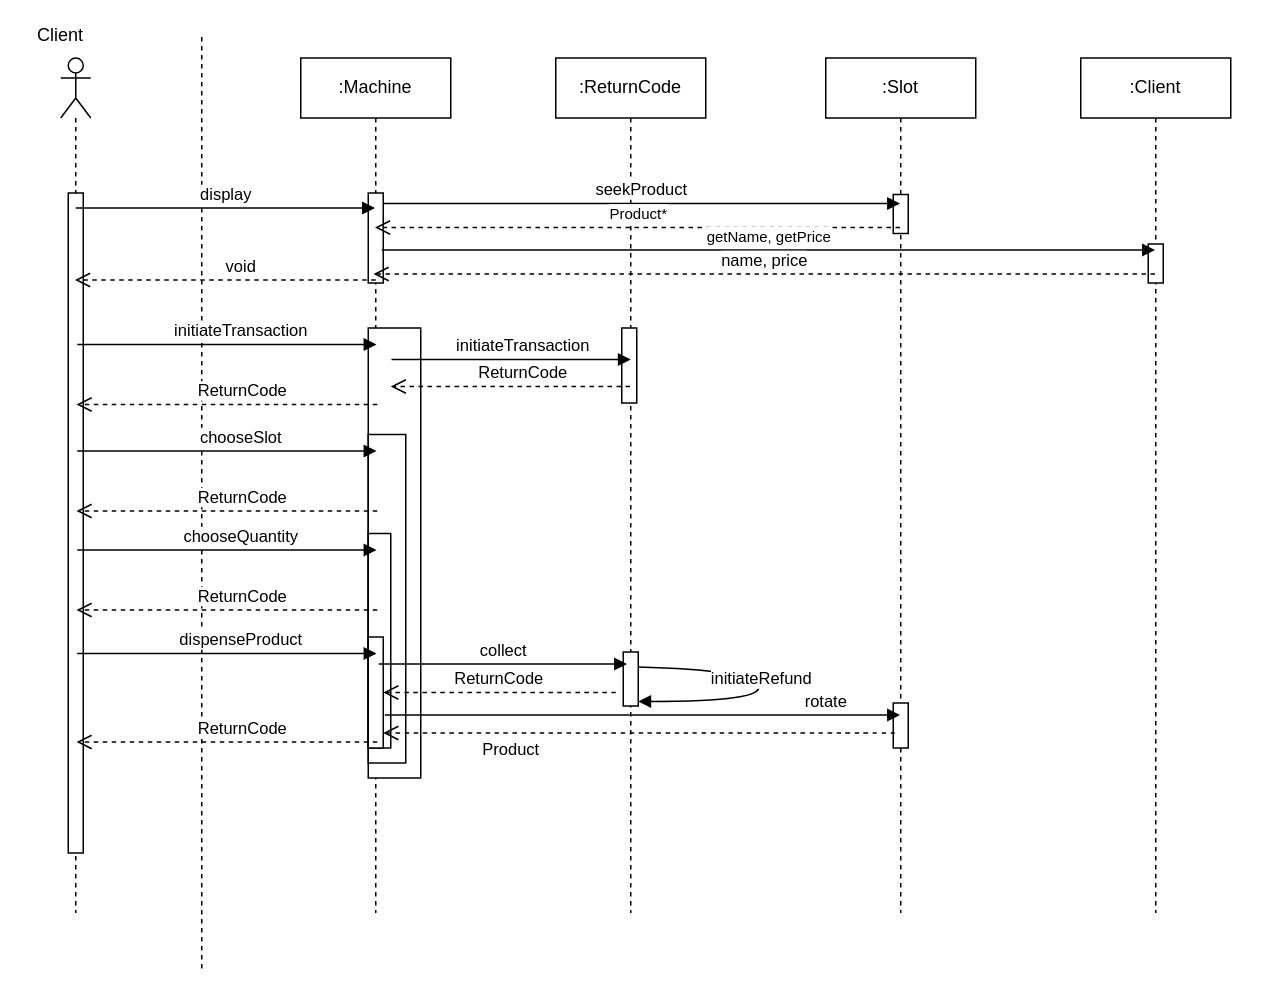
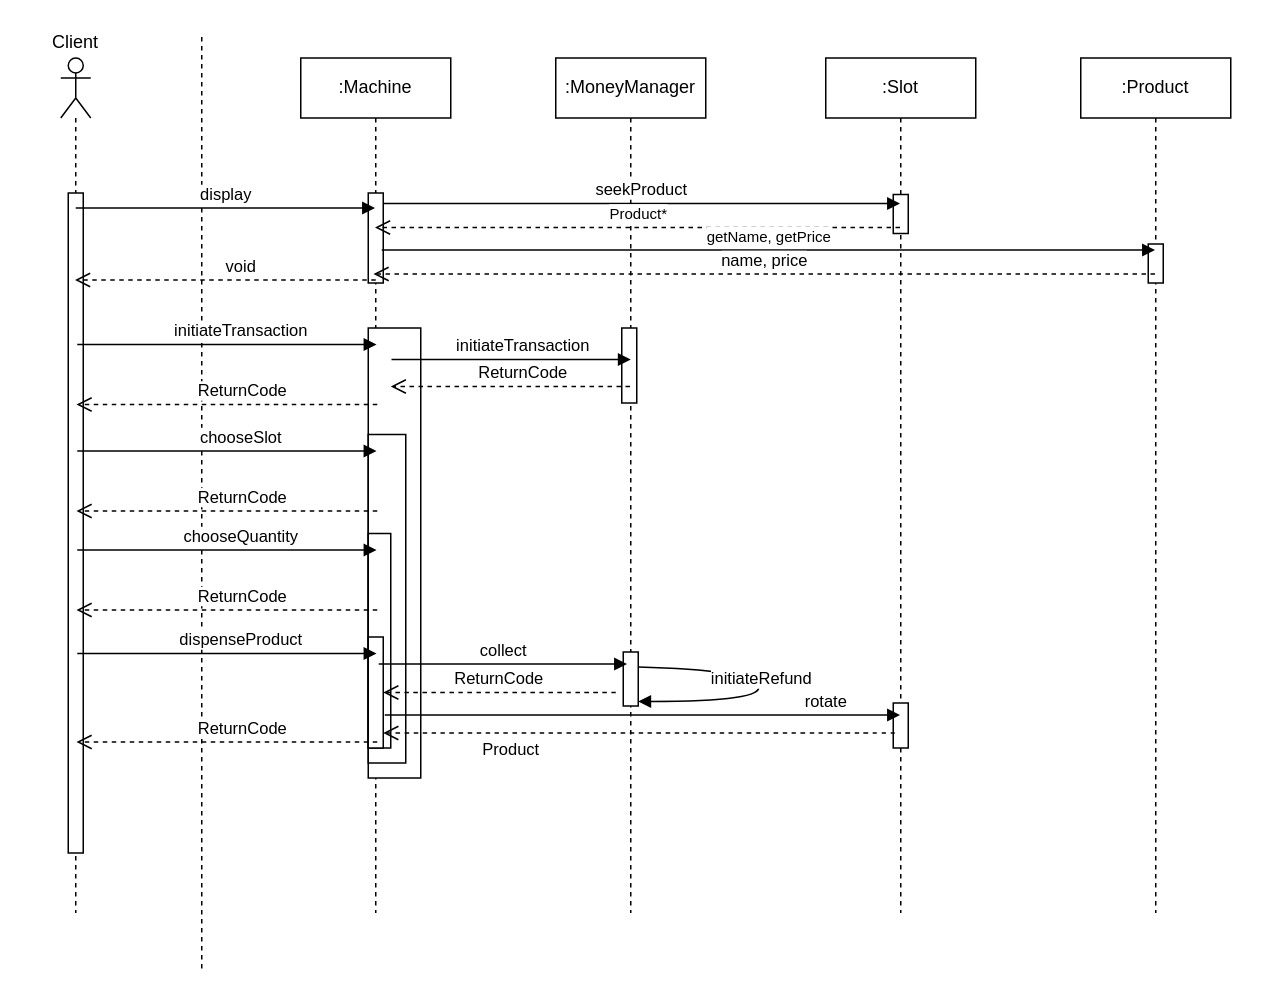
  <mxCell id="0" />
  <mxCell id="1" parent="0" />
  <mxCell id="2" value="" style="shape=umlLifeline;participant=umlActor;perimeter=lifelinePerimeter;whiteSpace=wrap;html=1;container=1;collapsible=0;recursiveResize=0;verticalAlign=top;spacingTop=36;outlineConnect=0;" vertex="1" parent="1"><mxGeometry x="40" y="38" width="20" height="570" as="geometry" /></mxCell>
  <mxCell id="3" value="" style="html=1;points=[];perimeter=orthogonalPerimeter;" vertex="1" parent="2"><mxGeometry x="5" y="90" width="10" height="440" as="geometry" /></mxCell>
  <mxCell id="4" value=":Machine" style="shape=umlLifeline;perimeter=lifelinePerimeter;whiteSpace=wrap;html=1;container=1;collapsible=0;recursiveResize=0;outlineConnect=0;" vertex="1" parent="1"><mxGeometry x="200" y="38" width="100" height="570" as="geometry" /></mxCell>
  <mxCell id="5" value="" style="html=1;points=[];perimeter=orthogonalPerimeter;" vertex="1" parent="4"><mxGeometry x="45" y="90" width="10" height="60" as="geometry" /></mxCell>
  <mxCell id="6" value="" style="html=1;points=[];perimeter=orthogonalPerimeter;" vertex="1" parent="4"><mxGeometry x="45" y="180" width="35" height="300" as="geometry" /></mxCell>
- <mxCell id="7" value=":ReturnCode" style="shape=umlLifeline;perimeter=lifelinePerimeter;whiteSpace=wrap;html=1;container=1;collapsible=0;recursiveResize=0;outlineConnect=0;" vertex="1" parent="1"><mxGeometry x="370" y="38" width="100" height="570" as="geometry" /></mxCell>
+ <mxCell id="7" value=":MoneyManager" style="shape=umlLifeline;perimeter=lifelinePerimeter;whiteSpace=wrap;html=1;container=1;collapsible=0;recursiveResize=0;outlineConnect=0;" vertex="1" parent="1"><mxGeometry x="370" y="38" width="100" height="570" as="geometry" /></mxCell>
  <mxCell id="8" value="" style="html=1;points=[];perimeter=orthogonalPerimeter;" vertex="1" parent="7"><mxGeometry x="44" y="180" width="10" height="50" as="geometry" /></mxCell>
  <mxCell id="9" value="initiateTransaction" style="html=1;verticalAlign=bottom;endArrow=block;rounded=0;" edge="1" parent="7"><mxGeometry x="0.093" width="80" relative="1" as="geometry"><mxPoint x="-109.5" y="201" as="sourcePoint" /><mxPoint x="50" y="201" as="targetPoint" /><mxPoint as="offset" /></mxGeometry></mxCell>
  <mxCell id="10" value="ReturnCode" style="html=1;verticalAlign=bottom;endArrow=open;dashed=1;endSize=8;rounded=0;" edge="1" parent="7" source="7"><mxGeometry x="-0.102" relative="1" as="geometry"><mxPoint x="40" y="219" as="sourcePoint" /><mxPoint x="-110" y="219" as="targetPoint" /><mxPoint as="offset" /></mxGeometry></mxCell>
  <mxCell id="11" value="" style="html=1;points=[];perimeter=orthogonalPerimeter;fontSize=10;" vertex="1" parent="7"><mxGeometry x="45" y="396" width="10" height="36" as="geometry" /></mxCell>
  <mxCell id="12" value="&lt;font style=&quot;font-size: 11px&quot;&gt;initiateRefund&lt;/font&gt;" style="html=1;verticalAlign=bottom;endArrow=block;fontSize=10;exitX=1;exitY=0.28;exitDx=0;exitDy=0;exitPerimeter=0;curved=1;" edge="1" parent="7" source="11" target="11"><mxGeometry width="80" relative="1" as="geometry"><mxPoint y="320" as="sourcePoint" /><mxPoint x="120" y="408" as="targetPoint" /><Array as="points"><mxPoint x="130" y="408" /><mxPoint x="140" y="429" /></Array><mxPoint as="offset" /></mxGeometry></mxCell>
  <mxCell id="13" value=":Slot" style="shape=umlLifeline;perimeter=lifelinePerimeter;whiteSpace=wrap;html=1;container=1;collapsible=0;recursiveResize=0;outlineConnect=0;" vertex="1" parent="1"><mxGeometry x="550" y="38" width="100" height="570" as="geometry" /></mxCell>
  <mxCell id="14" value="" style="html=1;points=[];perimeter=orthogonalPerimeter;" vertex="1" parent="13"><mxGeometry x="45" y="91" width="10" height="26" as="geometry" /></mxCell>
  <mxCell id="15" value="" style="html=1;points=[];perimeter=orthogonalPerimeter;fontSize=11;" vertex="1" parent="13"><mxGeometry x="45" y="430" width="10" height="30" as="geometry" /></mxCell>
- <mxCell id="16" value=":Client" style="shape=umlLifeline;perimeter=lifelinePerimeter;whiteSpace=wrap;html=1;container=1;collapsible=0;recursiveResize=0;outlineConnect=0;" vertex="1" parent="1"><mxGeometry x="720" y="38" width="100" height="570" as="geometry" /></mxCell>
+ <mxCell id="16" value=":Product" style="shape=umlLifeline;perimeter=lifelinePerimeter;whiteSpace=wrap;html=1;container=1;collapsible=0;recursiveResize=0;outlineConnect=0;" vertex="1" parent="1"><mxGeometry x="720" y="38" width="100" height="570" as="geometry" /></mxCell>
  <mxCell id="17" value="" style="html=1;points=[];perimeter=orthogonalPerimeter;" vertex="1" parent="16"><mxGeometry x="45" y="124" width="10" height="26" as="geometry" /></mxCell>
  <mxCell id="18" value="" style="endArrow=none;dashed=1;html=1;rounded=0;" edge="1" parent="1"><mxGeometry width="50" height="50" relative="1" as="geometry"><mxPoint x="134" y="645" as="sourcePoint" /><mxPoint x="134" y="24" as="targetPoint" /></mxGeometry></mxCell>
- <mxCell id="19" value="Client" style="text;html=1;strokeColor=none;fillColor=none;align=center;verticalAlign=middle;whiteSpace=wrap;rounded=0;" vertex="1" parent="1"><mxGeometry x="10" y="15" width="60" height="16" as="geometry" /></mxCell>
+ <mxCell id="19" value="Client" style="text;html=1;strokeColor=none;fillColor=none;align=center;verticalAlign=middle;whiteSpace=wrap;rounded=0;" vertex="1" parent="1"><mxGeometry x="20" y="20" width="60" height="16" as="geometry" /></mxCell>
  <mxCell id="20" value="display" style="html=1;verticalAlign=bottom;endArrow=block;rounded=0;" edge="1" parent="1" target="4"><mxGeometry width="80" relative="1" as="geometry"><mxPoint x="50" y="138" as="sourcePoint" /><mxPoint x="130" y="138" as="targetPoint" /></mxGeometry></mxCell>
  <mxCell id="21" value="void" style="html=1;verticalAlign=bottom;endArrow=open;dashed=1;endSize=8;rounded=0;" edge="1" parent="1"><mxGeometry x="-0.102" relative="1" as="geometry"><mxPoint x="250" y="186" as="sourcePoint" /><mxPoint x="49.5" y="186" as="targetPoint" /><mxPoint as="offset" /></mxGeometry></mxCell>
  <mxCell id="22" value="initiateTransaction" style="html=1;verticalAlign=bottom;endArrow=block;rounded=0;" edge="1" parent="1"><mxGeometry x="0.093" width="80" relative="1" as="geometry"><mxPoint x="51" y="229" as="sourcePoint" /><mxPoint x="250.5" y="229" as="targetPoint" /><mxPoint as="offset" /></mxGeometry></mxCell>
  <mxCell id="23" value="ReturnCode" style="html=1;verticalAlign=bottom;endArrow=open;dashed=1;endSize=8;rounded=0;" edge="1" parent="1"><mxGeometry x="-0.102" relative="1" as="geometry"><mxPoint x="251" y="269" as="sourcePoint" /><mxPoint x="50.5" y="269" as="targetPoint" /><mxPoint as="offset" /></mxGeometry></mxCell>
  <mxCell id="24" value="" style="html=1;points=[];perimeter=orthogonalPerimeter;" vertex="1" parent="1"><mxGeometry x="245" y="289" width="25" height="219" as="geometry" /></mxCell>
  <mxCell id="25" value="chooseSlot" style="html=1;verticalAlign=bottom;endArrow=block;rounded=0;" edge="1" parent="1"><mxGeometry x="0.093" width="80" relative="1" as="geometry"><mxPoint x="51" y="300" as="sourcePoint" /><mxPoint x="250.5" y="300" as="targetPoint" /><mxPoint as="offset" /></mxGeometry></mxCell>
  <mxCell id="26" value="ReturnCode" style="html=1;verticalAlign=bottom;endArrow=open;dashed=1;endSize=8;rounded=0;" edge="1" parent="1"><mxGeometry x="-0.102" relative="1" as="geometry"><mxPoint x="251" y="340" as="sourcePoint" /><mxPoint x="50.5" y="340" as="targetPoint" /><mxPoint as="offset" /></mxGeometry></mxCell>
  <mxCell id="27" value="" style="html=1;points=[];perimeter=orthogonalPerimeter;" vertex="1" parent="1"><mxGeometry x="245" y="355" width="15" height="143" as="geometry" /></mxCell>
  <mxCell id="28" value="chooseQuantity" style="html=1;verticalAlign=bottom;endArrow=block;rounded=0;" edge="1" parent="1"><mxGeometry x="0.093" width="80" relative="1" as="geometry"><mxPoint x="51" y="366" as="sourcePoint" /><mxPoint x="250.5" y="366" as="targetPoint" /><mxPoint as="offset" /></mxGeometry></mxCell>
  <mxCell id="29" value="ReturnCode" style="html=1;verticalAlign=bottom;endArrow=open;dashed=1;endSize=8;rounded=0;" edge="1" parent="1"><mxGeometry x="-0.102" relative="1" as="geometry"><mxPoint x="251" y="406" as="sourcePoint" /><mxPoint x="50.5" y="406" as="targetPoint" /><mxPoint as="offset" /></mxGeometry></mxCell>
  <mxCell id="30" value="" style="html=1;points=[];perimeter=orthogonalPerimeter;" vertex="1" parent="1"><mxGeometry x="245" y="424" width="10" height="74" as="geometry" /></mxCell>
  <mxCell id="31" value="dispenseProduct" style="html=1;verticalAlign=bottom;endArrow=block;rounded=0;" edge="1" parent="1"><mxGeometry x="0.093" width="80" relative="1" as="geometry"><mxPoint x="51" y="435" as="sourcePoint" /><mxPoint x="250.5" y="435" as="targetPoint" /><mxPoint as="offset" /></mxGeometry></mxCell>
  <mxCell id="32" value="ReturnCode" style="html=1;verticalAlign=bottom;endArrow=open;dashed=1;endSize=8;rounded=0;" edge="1" parent="1"><mxGeometry x="-0.102" relative="1" as="geometry"><mxPoint x="251" y="494" as="sourcePoint" /><mxPoint x="50.5" y="494" as="targetPoint" /><mxPoint as="offset" /></mxGeometry></mxCell>
  <mxCell id="33" value="seekProduct" style="html=1;verticalAlign=bottom;endArrow=block;rounded=0;" edge="1" parent="1"><mxGeometry width="80" relative="1" as="geometry"><mxPoint x="255" y="135" as="sourcePoint" /><mxPoint x="599.5" y="135" as="targetPoint" /></mxGeometry></mxCell>
  <mxCell id="34" value="&lt;font style=&quot;font-size: 10px&quot;&gt;Product*&lt;/font&gt;" style="html=1;verticalAlign=bottom;endArrow=open;dashed=1;endSize=8;rounded=0;" edge="1" parent="1"><mxGeometry relative="1" as="geometry"><mxPoint x="599.5" y="151" as="sourcePoint" /><mxPoint x="249.5" y="151" as="targetPoint" /></mxGeometry></mxCell>
  <mxCell id="35" value="&lt;font style=&quot;font-size: 10px&quot;&gt;getName, getPrice&lt;/font&gt;" style="html=1;verticalAlign=bottom;endArrow=block;rounded=0;" edge="1" parent="1"><mxGeometry width="80" relative="1" as="geometry"><mxPoint x="254" y="166" as="sourcePoint" /><mxPoint x="769.5" y="166" as="targetPoint" /></mxGeometry></mxCell>
  <mxCell id="36" value="name, price" style="html=1;verticalAlign=bottom;endArrow=open;dashed=1;endSize=8;rounded=0;" edge="1" parent="1" source="16"><mxGeometry relative="1" as="geometry"><mxPoint x="598.5" y="182" as="sourcePoint" /><mxPoint x="248.5" y="182" as="targetPoint" /></mxGeometry></mxCell>
  <mxCell id="37" value="&lt;font style=&quot;font-size: 11px&quot;&gt;collect&lt;/font&gt;" style="html=1;verticalAlign=bottom;endArrow=block;rounded=0;fontSize=10;exitX=0.9;exitY=0.243;exitDx=0;exitDy=0;exitPerimeter=0;" edge="1" parent="1"><mxGeometry width="80" relative="1" as="geometry"><mxPoint x="252" y="441.982" as="sourcePoint" /><mxPoint x="417.5" y="441.982" as="targetPoint" /></mxGeometry></mxCell>
  <mxCell id="38" value="ReturnCode" style="html=1;verticalAlign=bottom;endArrow=open;dashed=1;endSize=8;fontSize=11;curved=1;" edge="1" parent="1" target="30"><mxGeometry relative="1" as="geometry"><mxPoint x="410" y="461" as="sourcePoint" /><mxPoint x="370" y="358" as="targetPoint" /></mxGeometry></mxCell>
  <mxCell id="39" value="rotate" style="html=1;verticalAlign=bottom;endArrow=block;fontSize=11;curved=1;exitX=1.1;exitY=0.703;exitDx=0;exitDy=0;exitPerimeter=0;" edge="1" parent="1" source="30" target="13"><mxGeometry x="0.712" width="80" relative="1" as="geometry"><mxPoint x="370" y="358" as="sourcePoint" /><mxPoint x="450" y="358" as="targetPoint" /><mxPoint as="offset" /></mxGeometry></mxCell>
  <mxCell id="40" value="Product" style="html=1;verticalAlign=bottom;endArrow=open;dashed=1;endSize=8;fontSize=11;curved=1;exitX=0.1;exitY=0.667;exitDx=0;exitDy=0;exitPerimeter=0;" edge="1" parent="1" source="15" target="30"><mxGeometry x="0.501" y="20" relative="1" as="geometry"><mxPoint x="450" y="358" as="sourcePoint" /><mxPoint x="370" y="358" as="targetPoint" /><mxPoint as="offset" /></mxGeometry></mxCell>
